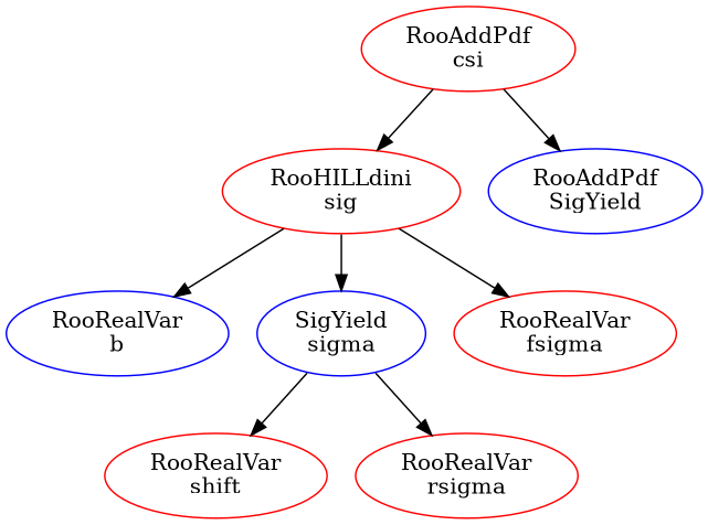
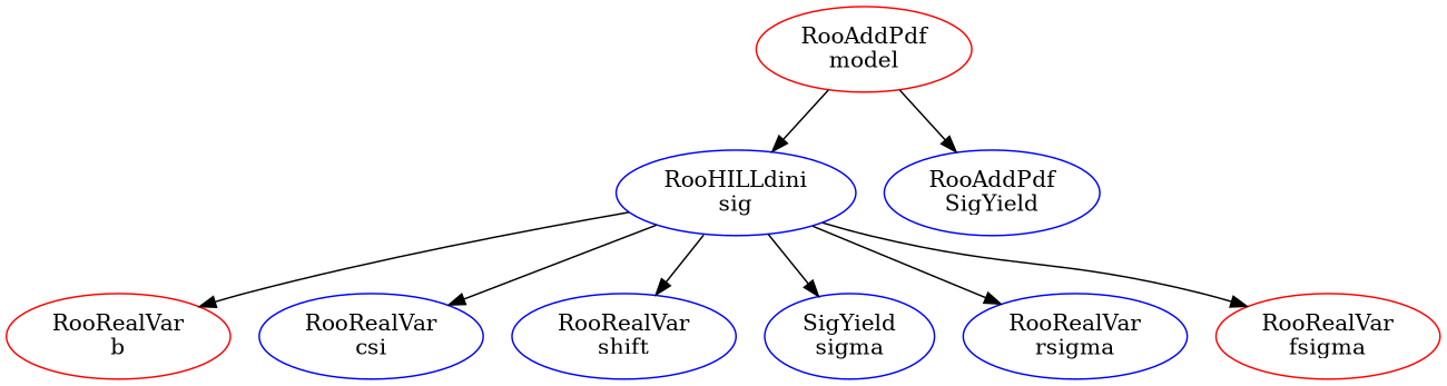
  digraph {
    node [color=blue]
-   n1 [color=red label="RooAddPdf\ncsi"]
-   n2 [color=red label="RooHILLdini\nsig"]
+   n1 [color=red label="RooAddPdf\nmodel"]
+   n2 [label="RooHILLdini\nsig"]
    n3 [label="RooAddPdf\nSigYield"]
-   n4 [label="RooRealVar\nb"]
-   n6 [color=red label="RooRealVar\nshift"]
+   n4 [color=red label="RooRealVar\nb"]
+   n5 [label="RooRealVar\ncsi"]
+   n6 [label="RooRealVar\nshift"]
    n7 [label="SigYield\nsigma"]
-   n8 [color=red label="RooRealVar\nrsigma"]
+   n8 [label="RooRealVar\nrsigma"]
    n9 [color=red label="RooRealVar\nfsigma"]
    n1 -> n2
    n1 -> n3
    n2 -> n4
-   n7 -> n6
+   n2 -> n5
+   n2 -> n6
    n2 -> n7
-   n7 -> n8
+   n2 -> n8
    n2 -> n9
  }
